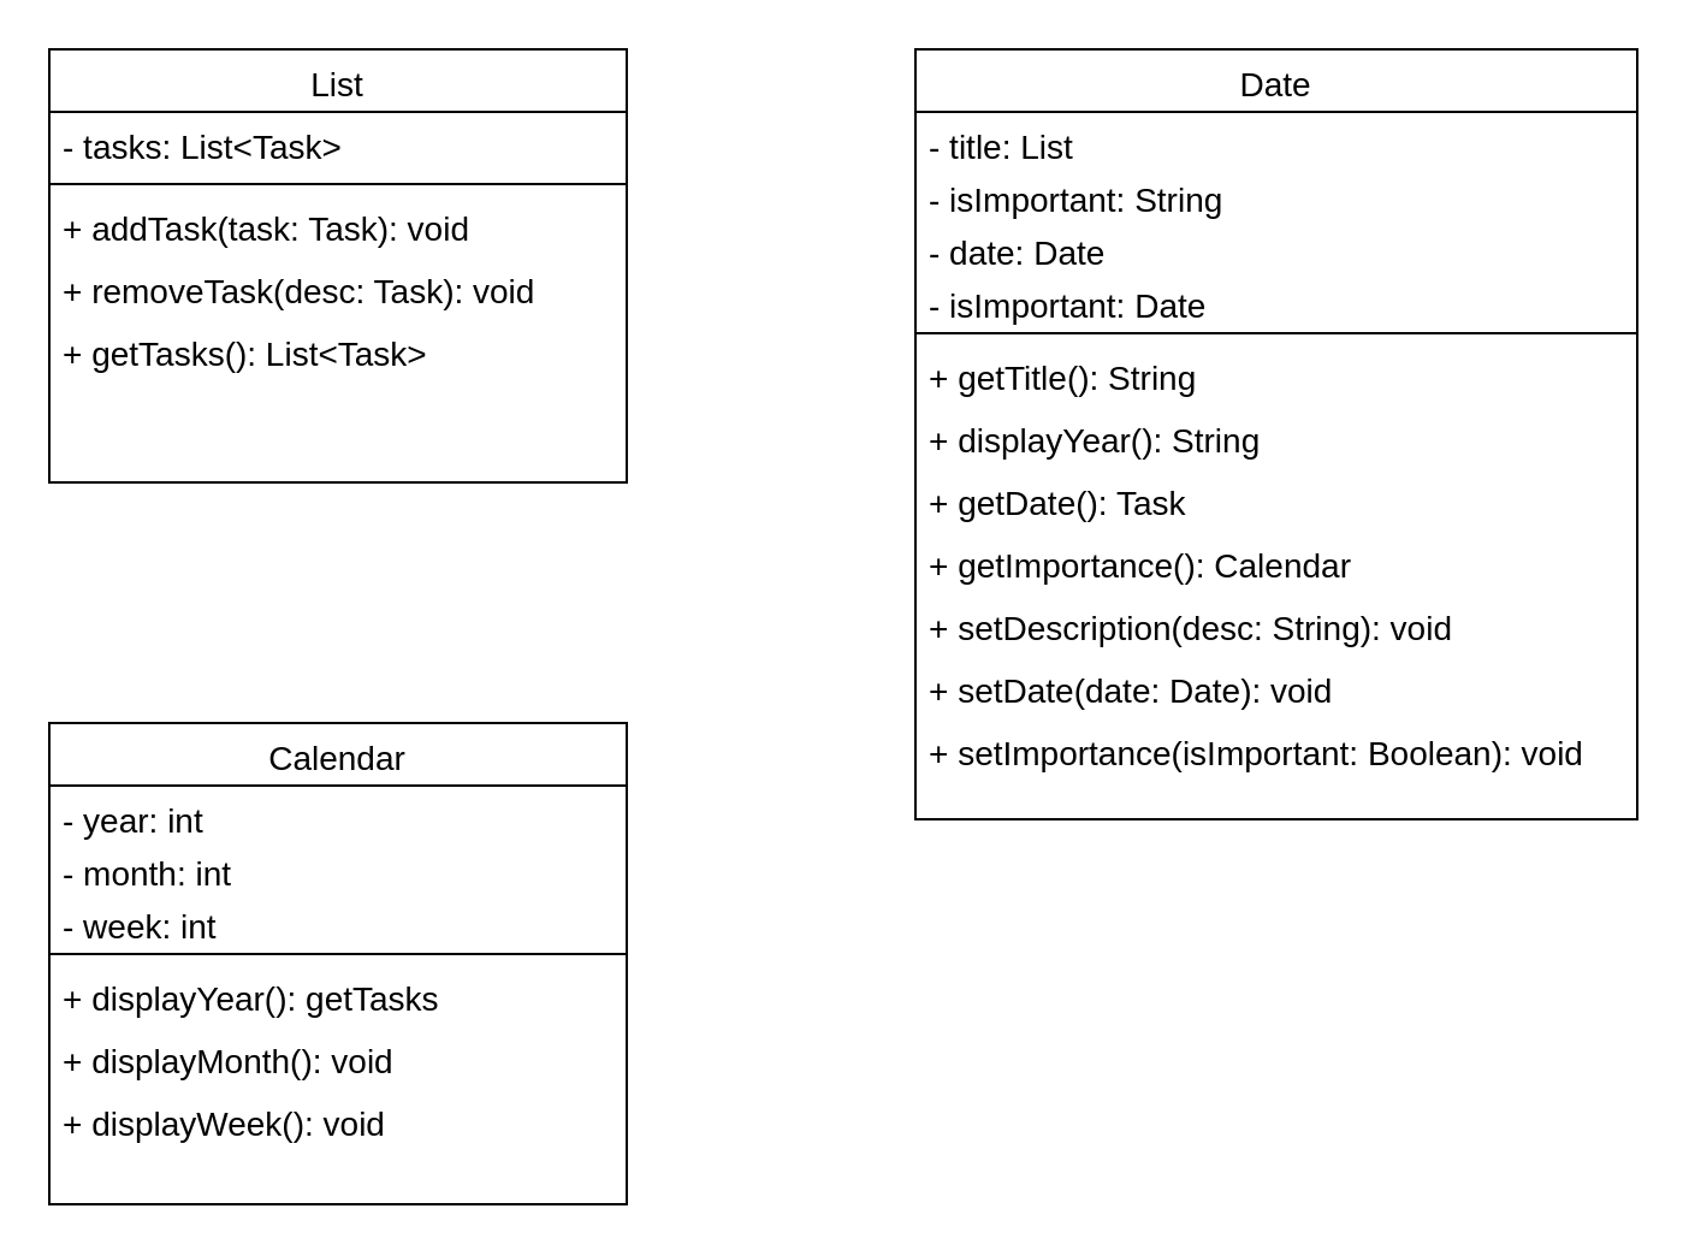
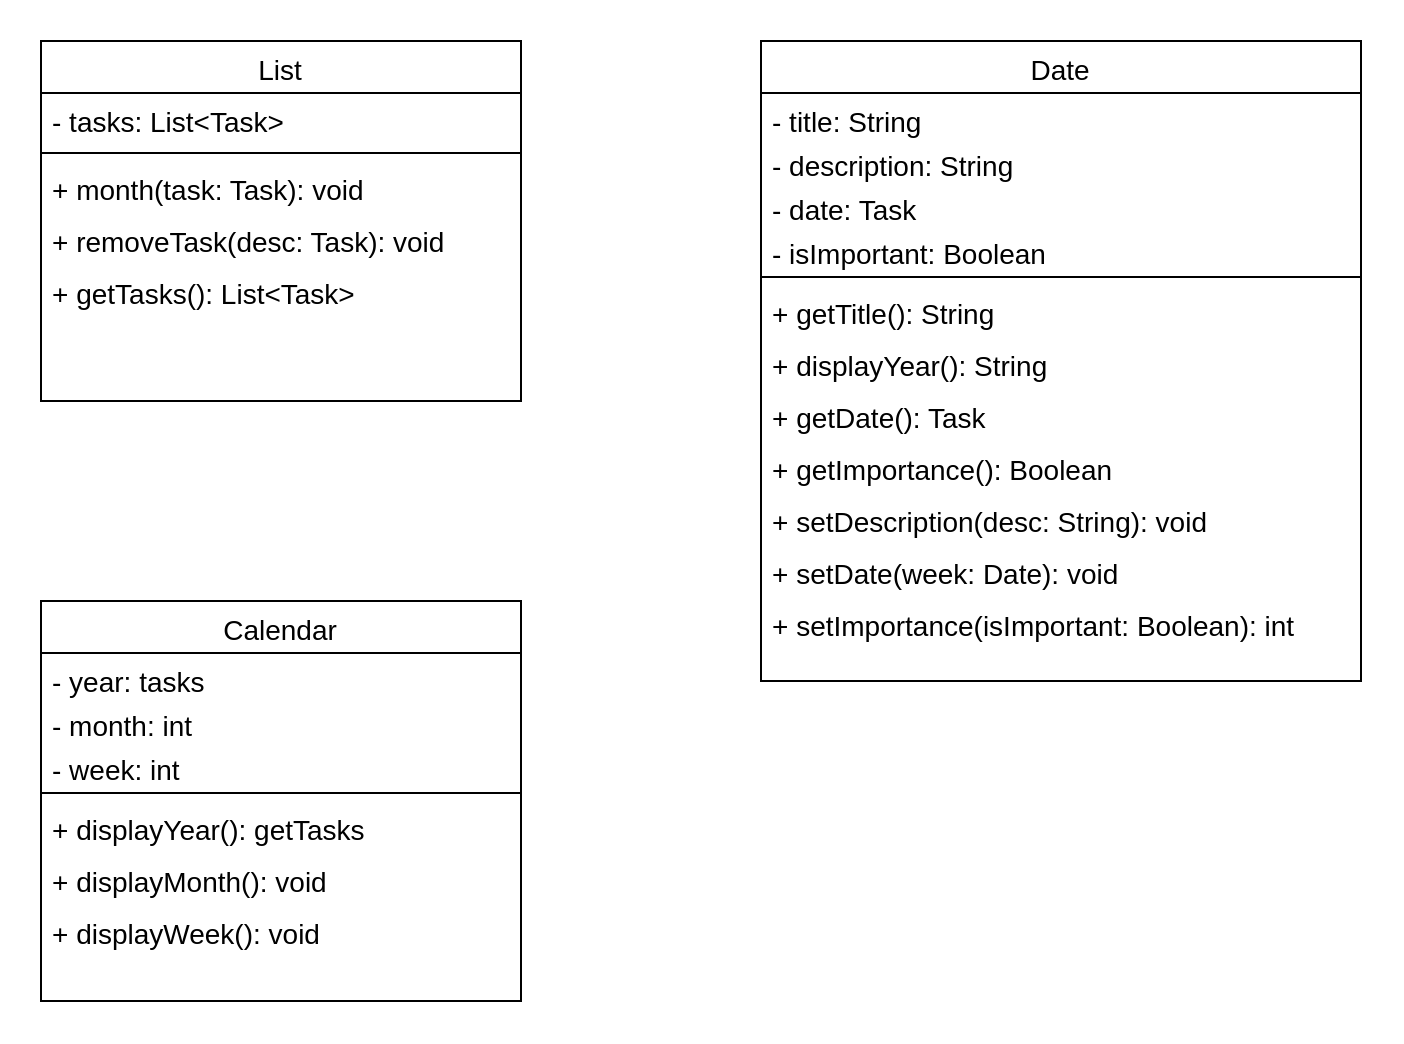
  <mxCell id="0" />
  <mxCell id="1" parent="0" />
  <mxCell id="2" value="List" style="swimlane;fontStyle=0;align=center;verticalAlign=top;childLayout=stackLayout;horizontal=1;startSize=26;horizontalStack=0;resizeParent=1;resizeLast=0;collapsible=1;marginBottom=0;rounded=0;shadow=0;strokeWidth=1;fontSize=14;" vertex="1" parent="1"><mxGeometry x="20" y="20" width="240" height="180" as="geometry"><mxRectangle x="550" y="140" width="160" height="26" as="alternateBounds" /></mxGeometry></mxCell>
  <mxCell id="3" value="- tasks: List&lt;Task&gt;" style="text;align=left;verticalAlign=top;spacingLeft=4;spacingRight=4;overflow=hidden;rotatable=0;points=[[0,0.5],[1,0.5]];portConstraint=eastwest;fontSize=14;" vertex="1" parent="2"><mxGeometry y="26" width="240" height="26" as="geometry" /></mxCell>
  <mxCell id="4" value="" style="line;html=1;strokeWidth=1;align=left;verticalAlign=middle;spacingTop=-1;spacingLeft=3;spacingRight=3;rotatable=0;labelPosition=right;points=[];portConstraint=eastwest;fontSize=14;" vertex="1" parent="2"><mxGeometry y="52" width="240" height="8" as="geometry" /></mxCell>
- <mxCell id="5" value="+ addTask(task: Task): void" style="text;align=left;verticalAlign=top;spacingLeft=4;spacingRight=4;overflow=hidden;rotatable=0;points=[[0,0.5],[1,0.5]];portConstraint=eastwest;fontSize=14;" vertex="1" parent="2"><mxGeometry y="60" width="240" height="26" as="geometry" /></mxCell>
+ <mxCell id="5" value="+ month(task: Task): void" style="text;align=left;verticalAlign=top;spacingLeft=4;spacingRight=4;overflow=hidden;rotatable=0;points=[[0,0.5],[1,0.5]];portConstraint=eastwest;fontSize=14;" vertex="1" parent="2"><mxGeometry y="60" width="240" height="26" as="geometry" /></mxCell>
  <mxCell id="6" value="+ removeTask(desc: Task): void" style="text;align=left;verticalAlign=top;spacingLeft=4;spacingRight=4;overflow=hidden;rotatable=0;points=[[0,0.5],[1,0.5]];portConstraint=eastwest;fontSize=14;" vertex="1" parent="2"><mxGeometry y="86" width="240" height="26" as="geometry" /></mxCell>
  <mxCell id="7" value="+ getTasks(): List&lt;Task&gt; " style="text;align=left;verticalAlign=top;spacingLeft=4;spacingRight=4;overflow=hidden;rotatable=0;points=[[0,0.5],[1,0.5]];portConstraint=eastwest;fontSize=14;" vertex="1" parent="2"><mxGeometry y="112" width="240" height="26" as="geometry" /></mxCell>
  <mxCell id="8" value="Date" style="swimlane;fontStyle=0;align=center;verticalAlign=top;childLayout=stackLayout;horizontal=1;startSize=26;horizontalStack=0;resizeParent=1;resizeLast=0;collapsible=1;marginBottom=0;rounded=0;shadow=0;strokeWidth=1;fontSize=14;" vertex="1" parent="1"><mxGeometry x="380" y="20" width="300" height="320" as="geometry"><mxRectangle x="550" y="140" width="160" height="26" as="alternateBounds" /></mxGeometry></mxCell>
- <mxCell id="9" value="- title: List " style="text;align=left;verticalAlign=top;spacingLeft=4;spacingRight=4;overflow=hidden;rotatable=0;points=[[0,0.5],[1,0.5]];portConstraint=eastwest;fontSize=14;" vertex="1" parent="8"><mxGeometry y="26" width="300" height="22" as="geometry" /></mxCell>
- <mxCell id="10" value="- isImportant: String " style="text;align=left;verticalAlign=top;spacingLeft=4;spacingRight=4;overflow=hidden;rotatable=0;points=[[0,0.5],[1,0.5]];portConstraint=eastwest;fontSize=14;" vertex="1" parent="8"><mxGeometry y="48" width="300" height="22" as="geometry" /></mxCell>
- <mxCell id="11" value="- date: Date" style="text;align=left;verticalAlign=top;spacingLeft=4;spacingRight=4;overflow=hidden;rotatable=0;points=[[0,0.5],[1,0.5]];portConstraint=eastwest;fontSize=14;" vertex="1" parent="8"><mxGeometry y="70" width="300" height="22" as="geometry" /></mxCell>
- <mxCell id="12" value="- isImportant: Date" style="text;align=left;verticalAlign=top;spacingLeft=4;spacingRight=4;overflow=hidden;rotatable=0;points=[[0,0.5],[1,0.5]];portConstraint=eastwest;fontSize=14;" vertex="1" parent="8"><mxGeometry y="92" width="300" height="22" as="geometry" /></mxCell>
+ <mxCell id="9" value="- title: String " style="text;align=left;verticalAlign=top;spacingLeft=4;spacingRight=4;overflow=hidden;rotatable=0;points=[[0,0.5],[1,0.5]];portConstraint=eastwest;fontSize=14;" vertex="1" parent="8"><mxGeometry y="26" width="300" height="22" as="geometry" /></mxCell>
+ <mxCell id="10" value="- description: String " style="text;align=left;verticalAlign=top;spacingLeft=4;spacingRight=4;overflow=hidden;rotatable=0;points=[[0,0.5],[1,0.5]];portConstraint=eastwest;fontSize=14;" vertex="1" parent="8"><mxGeometry y="48" width="300" height="22" as="geometry" /></mxCell>
+ <mxCell id="11" value="- date: Task" style="text;align=left;verticalAlign=top;spacingLeft=4;spacingRight=4;overflow=hidden;rotatable=0;points=[[0,0.5],[1,0.5]];portConstraint=eastwest;fontSize=14;" vertex="1" parent="8"><mxGeometry y="70" width="300" height="22" as="geometry" /></mxCell>
+ <mxCell id="12" value="- isImportant: Boolean" style="text;align=left;verticalAlign=top;spacingLeft=4;spacingRight=4;overflow=hidden;rotatable=0;points=[[0,0.5],[1,0.5]];portConstraint=eastwest;fontSize=14;" vertex="1" parent="8"><mxGeometry y="92" width="300" height="22" as="geometry" /></mxCell>
  <mxCell id="13" value="" style="line;html=1;strokeWidth=1;align=left;verticalAlign=middle;spacingTop=-1;spacingLeft=3;spacingRight=3;rotatable=0;labelPosition=right;points=[];portConstraint=eastwest;fontSize=14;" vertex="1" parent="8"><mxGeometry y="114" width="300" height="8" as="geometry" /></mxCell>
  <mxCell id="14" value="+ getTitle(): String" style="text;align=left;verticalAlign=top;spacingLeft=4;spacingRight=4;overflow=hidden;rotatable=0;points=[[0,0.5],[1,0.5]];portConstraint=eastwest;fontSize=14;" vertex="1" parent="8"><mxGeometry y="122" width="300" height="26" as="geometry" /></mxCell>
  <mxCell id="15" value="+ displayYear(): String" style="text;align=left;verticalAlign=top;spacingLeft=4;spacingRight=4;overflow=hidden;rotatable=0;points=[[0,0.5],[1,0.5]];portConstraint=eastwest;fontSize=14;" vertex="1" parent="8"><mxGeometry y="148" width="300" height="26" as="geometry" /></mxCell>
  <mxCell id="16" value="+ getDate(): Task" style="text;align=left;verticalAlign=top;spacingLeft=4;spacingRight=4;overflow=hidden;rotatable=0;points=[[0,0.5],[1,0.5]];portConstraint=eastwest;fontSize=14;" vertex="1" parent="8"><mxGeometry y="174" width="300" height="26" as="geometry" /></mxCell>
- <mxCell id="17" value="+ getImportance(): Calendar" style="text;align=left;verticalAlign=top;spacingLeft=4;spacingRight=4;overflow=hidden;rotatable=0;points=[[0,0.5],[1,0.5]];portConstraint=eastwest;fontSize=14;" vertex="1" parent="8"><mxGeometry y="200" width="300" height="26" as="geometry" /></mxCell>
+ <mxCell id="17" value="+ getImportance(): Boolean" style="text;align=left;verticalAlign=top;spacingLeft=4;spacingRight=4;overflow=hidden;rotatable=0;points=[[0,0.5],[1,0.5]];portConstraint=eastwest;fontSize=14;" vertex="1" parent="8"><mxGeometry y="200" width="300" height="26" as="geometry" /></mxCell>
  <mxCell id="18" value="+ setDescription(desc: String): void" style="text;align=left;verticalAlign=top;spacingLeft=4;spacingRight=4;overflow=hidden;rotatable=0;points=[[0,0.5],[1,0.5]];portConstraint=eastwest;fontSize=14;" vertex="1" parent="8"><mxGeometry y="226" width="300" height="26" as="geometry" /></mxCell>
- <mxCell id="19" value="+ setDate(date: Date): void" style="text;align=left;verticalAlign=top;spacingLeft=4;spacingRight=4;overflow=hidden;rotatable=0;points=[[0,0.5],[1,0.5]];portConstraint=eastwest;fontSize=14;" vertex="1" parent="8"><mxGeometry y="252" width="300" height="26" as="geometry" /></mxCell>
- <mxCell id="20" value="+ setImportance(isImportant: Boolean): void" style="text;align=left;verticalAlign=top;spacingLeft=4;spacingRight=4;overflow=hidden;rotatable=0;points=[[0,0.5],[1,0.5]];portConstraint=eastwest;fontSize=14;" vertex="1" parent="8"><mxGeometry y="278" width="300" height="42" as="geometry" /></mxCell>
+ <mxCell id="19" value="+ setDate(week: Date): void" style="text;align=left;verticalAlign=top;spacingLeft=4;spacingRight=4;overflow=hidden;rotatable=0;points=[[0,0.5],[1,0.5]];portConstraint=eastwest;fontSize=14;" vertex="1" parent="8"><mxGeometry y="252" width="300" height="26" as="geometry" /></mxCell>
+ <mxCell id="20" value="+ setImportance(isImportant: Boolean): int" style="text;align=left;verticalAlign=top;spacingLeft=4;spacingRight=4;overflow=hidden;rotatable=0;points=[[0,0.5],[1,0.5]];portConstraint=eastwest;fontSize=14;" vertex="1" parent="8"><mxGeometry y="278" width="300" height="42" as="geometry" /></mxCell>
  <mxCell id="21" value="Calendar " style="swimlane;fontStyle=0;align=center;verticalAlign=top;childLayout=stackLayout;horizontal=1;startSize=26;horizontalStack=0;resizeParent=1;resizeLast=0;collapsible=1;marginBottom=0;rounded=0;shadow=0;strokeWidth=1;fontSize=14;" vertex="1" parent="1"><mxGeometry x="20" y="300" width="240" height="200" as="geometry"><mxRectangle x="550" y="140" width="160" height="26" as="alternateBounds" /></mxGeometry></mxCell>
- <mxCell id="22" value="- year: int" style="text;align=left;verticalAlign=top;spacingLeft=4;spacingRight=4;overflow=hidden;rotatable=0;points=[[0,0.5],[1,0.5]];portConstraint=eastwest;fontSize=14;" vertex="1" parent="21"><mxGeometry y="26" width="240" height="22" as="geometry" /></mxCell>
+ <mxCell id="22" value="- year: tasks" style="text;align=left;verticalAlign=top;spacingLeft=4;spacingRight=4;overflow=hidden;rotatable=0;points=[[0,0.5],[1,0.5]];portConstraint=eastwest;fontSize=14;" vertex="1" parent="21"><mxGeometry y="26" width="240" height="22" as="geometry" /></mxCell>
  <mxCell id="23" value="- month: int" style="text;align=left;verticalAlign=top;spacingLeft=4;spacingRight=4;overflow=hidden;rotatable=0;points=[[0,0.5],[1,0.5]];portConstraint=eastwest;fontSize=14;" vertex="1" parent="21"><mxGeometry y="48" width="240" height="22" as="geometry" /></mxCell>
  <mxCell id="24" value="- week: int" style="text;align=left;verticalAlign=top;spacingLeft=4;spacingRight=4;overflow=hidden;rotatable=0;points=[[0,0.5],[1,0.5]];portConstraint=eastwest;fontSize=14;" vertex="1" parent="21"><mxGeometry y="70" width="240" height="22" as="geometry" /></mxCell>
  <mxCell id="25" value="" style="line;html=1;strokeWidth=1;align=left;verticalAlign=middle;spacingTop=-1;spacingLeft=3;spacingRight=3;rotatable=0;labelPosition=right;points=[];portConstraint=eastwest;fontSize=14;" vertex="1" parent="21"><mxGeometry y="92" width="240" height="8" as="geometry" /></mxCell>
  <mxCell id="26" value="+ displayYear(): getTasks" style="text;align=left;verticalAlign=top;spacingLeft=4;spacingRight=4;overflow=hidden;rotatable=0;points=[[0,0.5],[1,0.5]];portConstraint=eastwest;fontSize=14;" vertex="1" parent="21"><mxGeometry y="100" width="240" height="26" as="geometry" /></mxCell>
  <mxCell id="27" value="+ displayMonth(): void" style="text;align=left;verticalAlign=top;spacingLeft=4;spacingRight=4;overflow=hidden;rotatable=0;points=[[0,0.5],[1,0.5]];portConstraint=eastwest;fontSize=14;" vertex="1" parent="21"><mxGeometry y="126" width="240" height="26" as="geometry" /></mxCell>
  <mxCell id="28" value="+ displayWeek(): void" style="text;align=left;verticalAlign=top;spacingLeft=4;spacingRight=4;overflow=hidden;rotatable=0;points=[[0,0.5],[1,0.5]];portConstraint=eastwest;fontSize=14;" vertex="1" parent="21"><mxGeometry y="152" width="240" height="26" as="geometry" /></mxCell>
